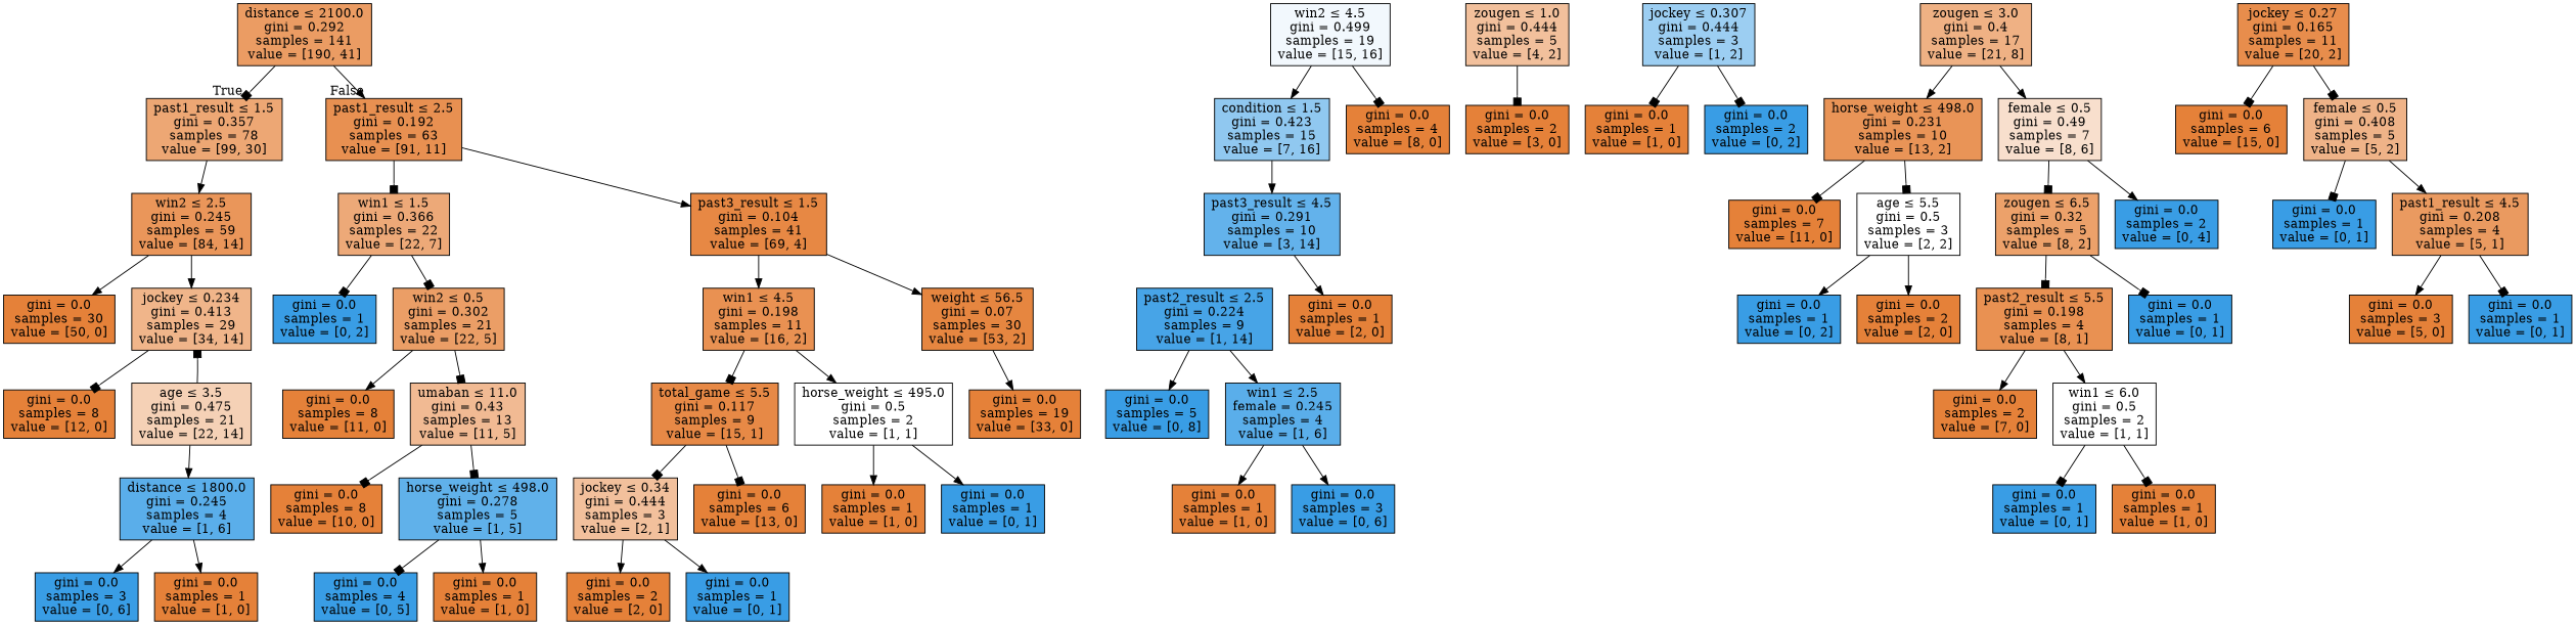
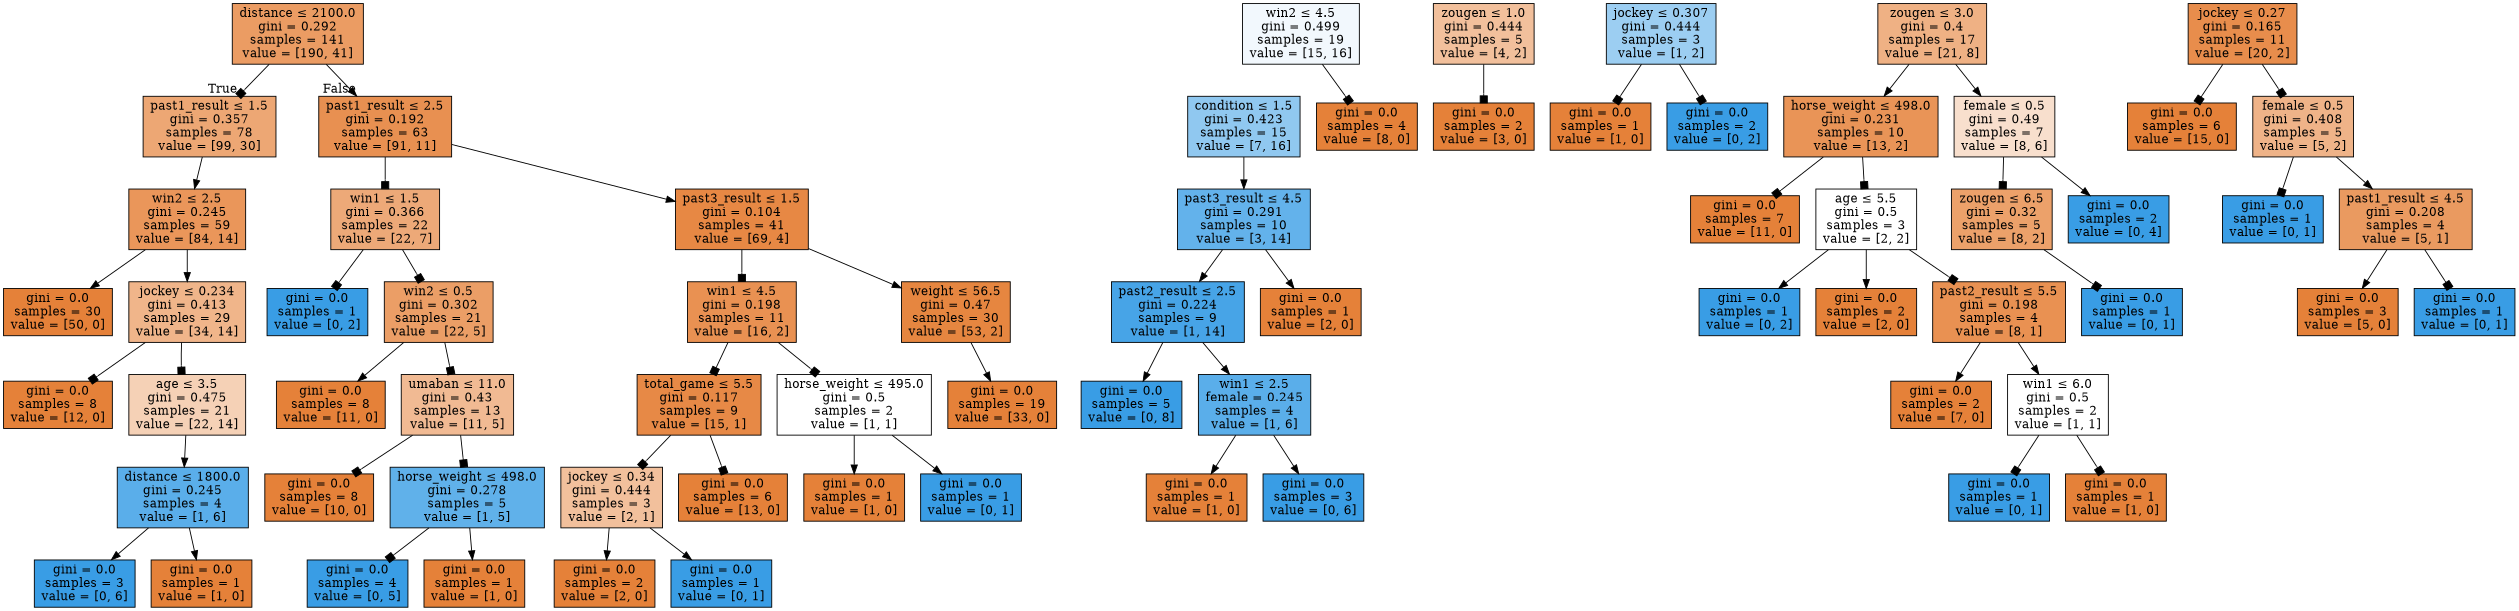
  digraph {
    node [color=black fillcolor="#e58139ff" shape=box style=filled]
    edge [arrowhead=normal]
    n1 [fillcolor="#e58139c8" label=<distance &le; 2100.0<br/>gini = 0.292<br/>samples = 141<br/>value = [190, 41]>]
    n2 [fillcolor="#e58139b2" label=<past1_result &le; 1.5<br/>gini = 0.357<br/>samples = 78<br/>value = [99, 30]>]
    n3 [fillcolor="#e58139e0" label=<past1_result &le; 2.5<br/>gini = 0.192<br/>samples = 63<br/>value = [91, 11]>]
    n4 [fillcolor="#e58139d4" label=<win2 &le; 2.5<br/>gini = 0.245<br/>samples = 59<br/>value = [84, 14]>]
    n5 [fillcolor="#e58139ae" label=<win1 &le; 1.5<br/>gini = 0.366<br/>samples = 22<br/>value = [22, 7]>]
    n6 [fillcolor="#e58139f0" label=<past3_result &le; 1.5<br/>gini = 0.104<br/>samples = 41<br/>value = [69, 4]>]
    n7 [fillcolor="#399de510" label=<win2 &le; 4.5<br/>gini = 0.499<br/>samples = 19<br/>value = [15, 16]>]
    n8 [fillcolor="#399de58f" label=<condition &le; 1.5<br/>gini = 0.423<br/>samples = 15<br/>value = [7, 16]>]
    n9 [label=<gini = 0.0<br/>samples = 4<br/>value = [8, 0]>]
    n10 [label=<gini = 0.0<br/>samples = 30<br/>value = [50, 0]>]
    n11 [fillcolor="#e5813996" label=<jockey &le; 0.234<br/>gini = 0.413<br/>samples = 29<br/>value = [34, 14]>]
    n12 [fillcolor="#399de5c8" label=<past3_result &le; 4.5<br/>gini = 0.291<br/>samples = 10<br/>value = [3, 14]>]
    n13 [fillcolor="#399de5ed" label=<past2_result &le; 2.5<br/>gini = 0.224<br/>samples = 9<br/>value = [1, 14]>]
    n14 [label=<gini = 0.0<br/>samples = 1<br/>value = [2, 0]>]
    n15 [fillcolor="#e581397f" label=<zougen &le; 1.0<br/>gini = 0.444<br/>samples = 5<br/>value = [4, 2]>]
    n16 [label=<gini = 0.0<br/>samples = 2<br/>value = [3, 0]>]
    n17 [fillcolor="#399de5ff" label=<gini = 0.0<br/>samples = 5<br/>value = [0, 8]>]
    n18 [fillcolor="#399de5d4" label=<win1 &le; 2.5<br/>female = 0.245<br/>samples = 4<br/>value = [1, 6]>]
    n19 [label=<gini = 0.0<br/>samples = 1<br/>value = [1, 0]>]
    n20 [fillcolor="#399de5ff" label=<gini = 0.0<br/>samples = 3<br/>value = [0, 6]>]
    n21 [fillcolor="#399de57f" label=<jockey &le; 0.307<br/>gini = 0.444<br/>samples = 3<br/>value = [1, 2]>]
    n22 [label=<gini = 0.0<br/>samples = 1<br/>value = [1, 0]>]
    n23 [fillcolor="#399de5ff" label=<gini = 0.0<br/>samples = 2<br/>value = [0, 2]>]
    n24 [label=<gini = 0.0<br/>samples = 8<br/>value = [12, 0]>]
    n25 [fillcolor="#e581395d" label=<age &le; 3.5<br/>gini = 0.475<br/>samples = 21<br/>value = [22, 14]>]
    n26 [fillcolor="#399de5d4" label=<distance &le; 1800.0<br/>gini = 0.245<br/>samples = 4<br/>value = [1, 6]>]
    n27 [fillcolor="#399de5ff" label=<gini = 0.0<br/>samples = 3<br/>value = [0, 6]>]
    n28 [label=<gini = 0.0<br/>samples = 1<br/>value = [1, 0]>]
    n29 [fillcolor="#e581399e" label=<zougen &le; 3.0<br/>gini = 0.4<br/>samples = 17<br/>value = [21, 8]>]
    n30 [fillcolor="#e58139d8" label=<horse_weight &le; 498.0<br/>gini = 0.231<br/>samples = 10<br/>value = [13, 2]>]
    n31 [fillcolor="#e5813940" label=<female &le; 0.5<br/>gini = 0.49<br/>samples = 7<br/>value = [8, 6]>]
    n32 [label=<gini = 0.0<br/>samples = 7<br/>value = [11, 0]>]
    n33 [fillcolor="#e5813900" label=<age &le; 5.5<br/>gini = 0.5<br/>samples = 3<br/>value = [2, 2]>]
    n34 [fillcolor="#e58139bf" label=<zougen &le; 6.5<br/>gini = 0.32<br/>samples = 5<br/>value = [8, 2]>]
    n35 [fillcolor="#399de5ff" label=<gini = 0.0<br/>samples = 2<br/>value = [0, 4]>]
    n36 [fillcolor="#399de5ff" label=<gini = 0.0<br/>samples = 1<br/>value = [0, 2]>]
    n37 [label=<gini = 0.0<br/>samples = 2<br/>value = [2, 0]>]
    n38 [fillcolor="#399de5ff" label=<gini = 0.0<br/>samples = 1<br/>value = [0, 1]>]
    n39 [fillcolor="#e58139df" label=<past2_result &le; 5.5<br/>gini = 0.198<br/>samples = 4<br/>value = [8, 1]>]
    n40 [label=<gini = 0.0<br/>samples = 2<br/>value = [7, 0]>]
    n41 [fillcolor="#e5813900" label=<win1 &le; 6.0<br/>gini = 0.5<br/>samples = 2<br/>value = [1, 1]>]
    n42 [fillcolor="#399de5ff" label=<gini = 0.0<br/>samples = 1<br/>value = [0, 1]>]
    n43 [label=<gini = 0.0<br/>samples = 1<br/>value = [1, 0]>]
    n44 [fillcolor="#399de5ff" label=<gini = 0.0<br/>samples = 1<br/>value = [0, 2]>]
    n45 [fillcolor="#e58139c5" label=<win2 &le; 0.5<br/>gini = 0.302<br/>samples = 21<br/>value = [22, 5]>]
    n46 [fillcolor="#e58139df" label=<win1 &le; 4.5<br/>gini = 0.198<br/>samples = 11<br/>value = [16, 2]>]
-   n47 [fillcolor="#e58139f5" label=<weight &le; 56.5<br/>gini = 0.07<br/>samples = 30<br/>value = [53, 2]>]
+   n47 [fillcolor="#e58139f5" label=<weight &le; 56.5<br/>gini = 0.47<br/>samples = 30<br/>value = [53, 2]>]
    n48 [label=<gini = 0.0<br/>samples = 8<br/>value = [11, 0]>]
    n49 [fillcolor="#e581398b" label=<umaban &le; 11.0<br/>gini = 0.43<br/>samples = 13<br/>value = [11, 5]>]
    n50 [label=<gini = 0.0<br/>samples = 8<br/>value = [10, 0]>]
    n51 [fillcolor="#399de5cc" label=<horse_weight &le; 498.0<br/>gini = 0.278<br/>samples = 5<br/>value = [1, 5]>]
    n52 [fillcolor="#399de5ff" label=<gini = 0.0<br/>samples = 4<br/>value = [0, 5]>]
    n53 [label=<gini = 0.0<br/>samples = 1<br/>value = [1, 0]>]
    n54 [fillcolor="#e58139ee" label=<total_game &le; 5.5<br/>gini = 0.117<br/>samples = 9<br/>value = [15, 1]>]
    n55 [fillcolor="#e5813900" label=<horse_weight &le; 495.0<br/>gini = 0.5<br/>samples = 2<br/>value = [1, 1]>]
    n56 [label=<gini = 0.0<br/>samples = 19<br/>value = [33, 0]>]
    n57 [fillcolor="#e581397f" label=<jockey &le; 0.34<br/>gini = 0.444<br/>samples = 3<br/>value = [2, 1]>]
    n58 [label=<gini = 0.0<br/>samples = 6<br/>value = [13, 0]>]
    n59 [label=<gini = 0.0<br/>samples = 1<br/>value = [1, 0]>]
    n60 [fillcolor="#399de5ff" label=<gini = 0.0<br/>samples = 1<br/>value = [0, 1]>]
    n61 [label=<gini = 0.0<br/>samples = 2<br/>value = [2, 0]>]
    n62 [fillcolor="#399de5ff" label=<gini = 0.0<br/>samples = 1<br/>value = [0, 1]>]
    n63 [fillcolor="#e58139e6" label=<jockey &le; 0.27<br/>gini = 0.165<br/>samples = 11<br/>value = [20, 2]>]
    n64 [label=<gini = 0.0<br/>samples = 6<br/>value = [15, 0]>]
    n65 [fillcolor="#e5813999" label=<female &le; 0.5<br/>gini = 0.408<br/>samples = 5<br/>value = [5, 2]>]
    n66 [fillcolor="#399de5ff" label=<gini = 0.0<br/>samples = 1<br/>value = [0, 1]>]
    n67 [fillcolor="#e58139cc" label=<past1_result &le; 4.5<br/>gini = 0.208<br/>samples = 4<br/>value = [5, 1]>]
    n68 [label=<gini = 0.0<br/>samples = 3<br/>value = [5, 0]>]
    n69 [fillcolor="#399de5ff" label=<gini = 0.0<br/>samples = 1<br/>value = [0, 1]>]
    n1 -> n2 [arrowhead=box headlabel=True labelangle=45 labeldistance=2.5]
    n1 -> n3 [headlabel=False labelangle=-45 labeldistance=2.5]
    n2 -> n4
    n3 -> n5 [arrowhead=box]
    n3 -> n6
    n4 -> n10
    n4 -> n11
    n5 -> n44 [arrowhead=box]
    n5 -> n45 [arrowhead=box]
-   n6 -> n46
+   n6 -> n46 [arrowhead=box]
    n6 -> n47
-   n7 -> n8
    n7 -> n9 [arrowhead=box]
    n8 -> n12
    n11 -> n24 [arrowhead=box]
-   n25 -> n11 [arrowhead=box]
+   n11 -> n25 [arrowhead=box]
+   n12 -> n13
    n12 -> n14
    n13 -> n17
    n13 -> n18
    n15 -> n16 [arrowhead=box]
    n18 -> n19
    n18 -> n20
    n21 -> n22 [arrowhead=box]
    n21 -> n23 [arrowhead=box]
    n25 -> n26
    n26 -> n27
    n26 -> n28
    n29 -> n30
    n29 -> n31
    n30 -> n32 [arrowhead=box]
    n30 -> n33 [arrowhead=box]
    n31 -> n34 [arrowhead=box]
    n31 -> n35
    n33 -> n36
    n33 -> n37
    n34 -> n38 [arrowhead=box]
-   n34 -> n39 [arrowhead=box]
+   n33 -> n39 [arrowhead=box]
    n39 -> n40
    n39 -> n41
    n41 -> n42 [arrowhead=box]
    n41 -> n43 [arrowhead=box]
    n45 -> n48
    n45 -> n49 [arrowhead=box]
    n46 -> n54 [arrowhead=box]
-   n46 -> n55
+   n46 -> n55 [arrowhead=box]
    n47 -> n56
    n49 -> n50 [arrowhead=box]
    n49 -> n51 [arrowhead=box]
    n51 -> n52 [arrowhead=box]
    n51 -> n53
    n54 -> n57 [arrowhead=box]
    n54 -> n58 [arrowhead=box]
    n55 -> n59
    n55 -> n60
    n57 -> n61
    n57 -> n62
    n63 -> n64 [arrowhead=box]
    n63 -> n65 [arrowhead=box]
    n65 -> n66 [arrowhead=box]
    n65 -> n67
    n67 -> n68
    n67 -> n69 [arrowhead=box]
  }
